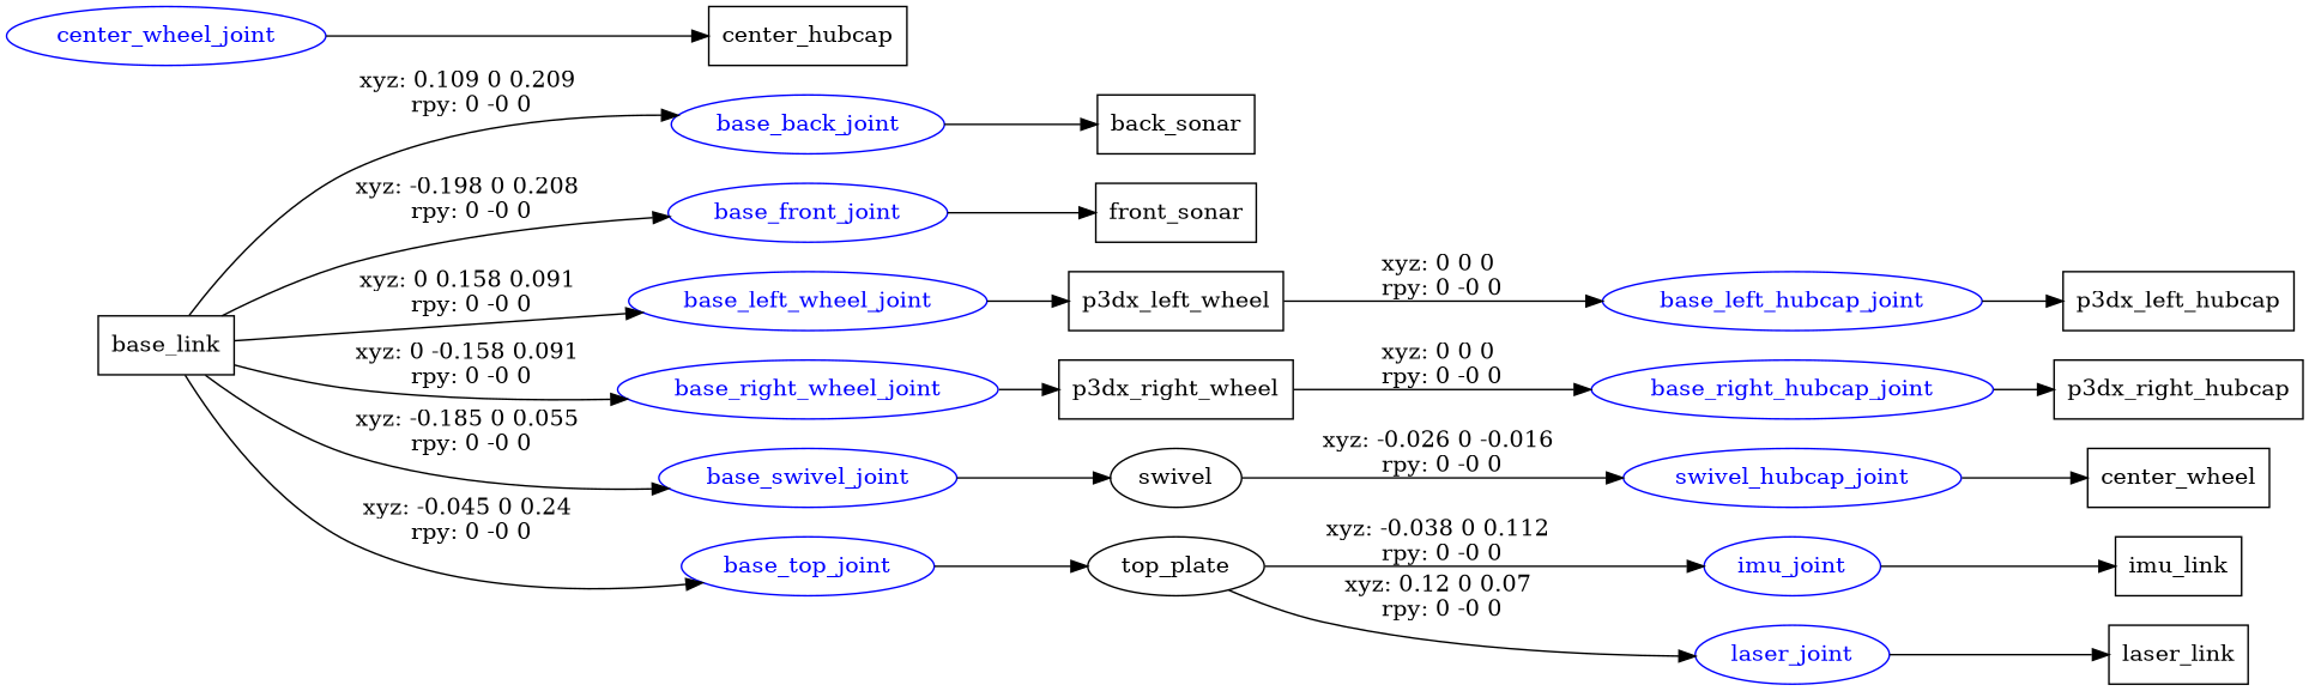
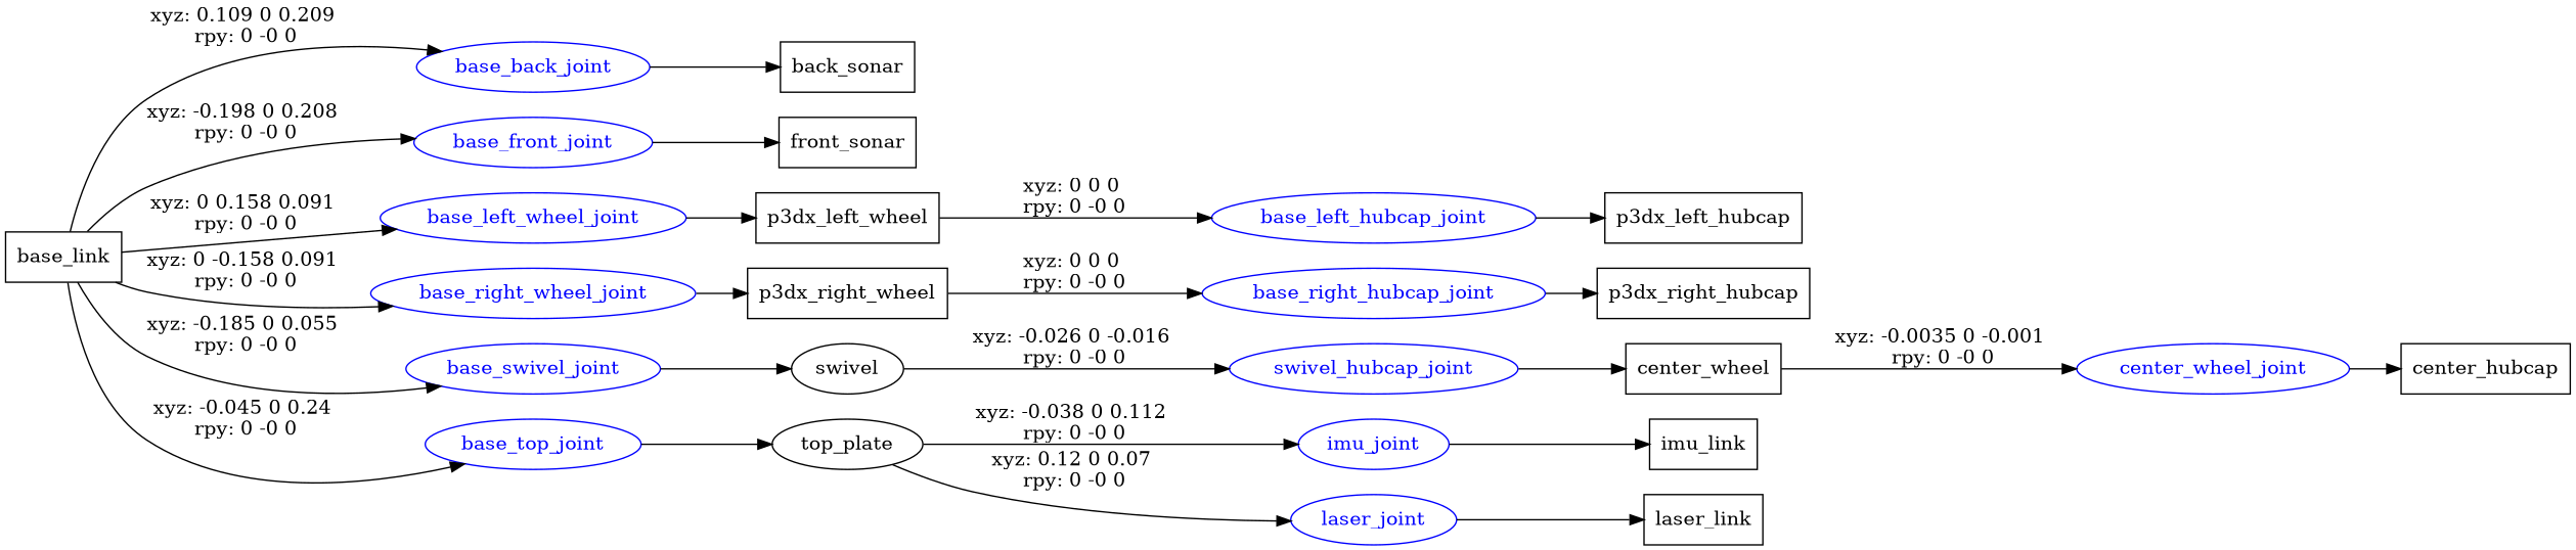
  digraph {
    rankdir=LR
    node [shape=ellipse]
    n1 [label=base_link shape=box]
    base_back_joint [color=blue fontcolor=blue]
    base_front_joint [color=blue fontcolor=blue]
    base_left_wheel_joint [color=blue fontcolor=blue]
    base_right_wheel_joint [color=blue fontcolor=blue]
    base_swivel_joint [color=blue fontcolor=blue]
    base_top_joint [color=blue fontcolor=blue]
    n8 [label=back_sonar shape=box]
    n9 [label=front_sonar shape=box]
    n10 [label=p3dx_left_wheel shape=box]
    n11 [label=p3dx_right_wheel shape=box]
    n12 [label=swivel]
    n13 [label=top_plate]
    base_left_hubcap_joint [color=blue fontcolor=blue]
    n15 [label=p3dx_left_hubcap shape=box]
    base_right_hubcap_joint [color=blue fontcolor=blue]
    n17 [label=p3dx_right_hubcap shape=box]
    swivel_hubcap_joint [color=blue fontcolor=blue]
    n19 [label=center_wheel shape=box]
    center_wheel_joint [color=blue fontcolor=blue]
    n21 [label=center_hubcap shape=box]
    imu_joint [color=blue fontcolor=blue]
    laser_joint [color=blue fontcolor=blue]
    n24 [label=imu_link shape=box]
    n25 [label=laser_link shape=box]
    n1 -> base_back_joint [label="xyz: 0.109 0 0.209 \nrpy: 0 -0 0"]
    n1 -> base_front_joint [label="xyz: -0.198 0 0.208 \nrpy: 0 -0 0"]
    n1 -> base_left_wheel_joint [label="xyz: 0 0.158 0.091 \nrpy: 0 -0 0"]
    n1 -> base_right_wheel_joint [label="xyz: 0 -0.158 0.091 \nrpy: 0 -0 0"]
    n1 -> base_swivel_joint [label="xyz: -0.185 0 0.055 \nrpy: 0 -0 0"]
    n1 -> base_top_joint [label="xyz: -0.045 0 0.24 \nrpy: 0 -0 0"]
    base_back_joint -> n8
    base_front_joint -> n9
    base_left_wheel_joint -> n10
    base_right_wheel_joint -> n11
    base_swivel_joint -> n12
    base_top_joint -> n13
    n10 -> base_left_hubcap_joint [label="xyz: 0 0 0 \nrpy: 0 -0 0"]
    n11 -> base_right_hubcap_joint [label="xyz: 0 0 0 \nrpy: 0 -0 0"]
    n12 -> swivel_hubcap_joint [label="xyz: -0.026 0 -0.016 \nrpy: 0 -0 0"]
    n13 -> imu_joint [label="xyz: -0.038 0 0.112 \nrpy: 0 -0 0"]
    n13 -> laser_joint [label="xyz: 0.12 0 0.07 \nrpy: 0 -0 0"]
    base_left_hubcap_joint -> n15
    base_right_hubcap_joint -> n17
    swivel_hubcap_joint -> n19
+   n19 -> center_wheel_joint [label="xyz: -0.0035 0 -0.001 \nrpy: 0 -0 0"]
    center_wheel_joint -> n21
    imu_joint -> n24
    laser_joint -> n25
  }
